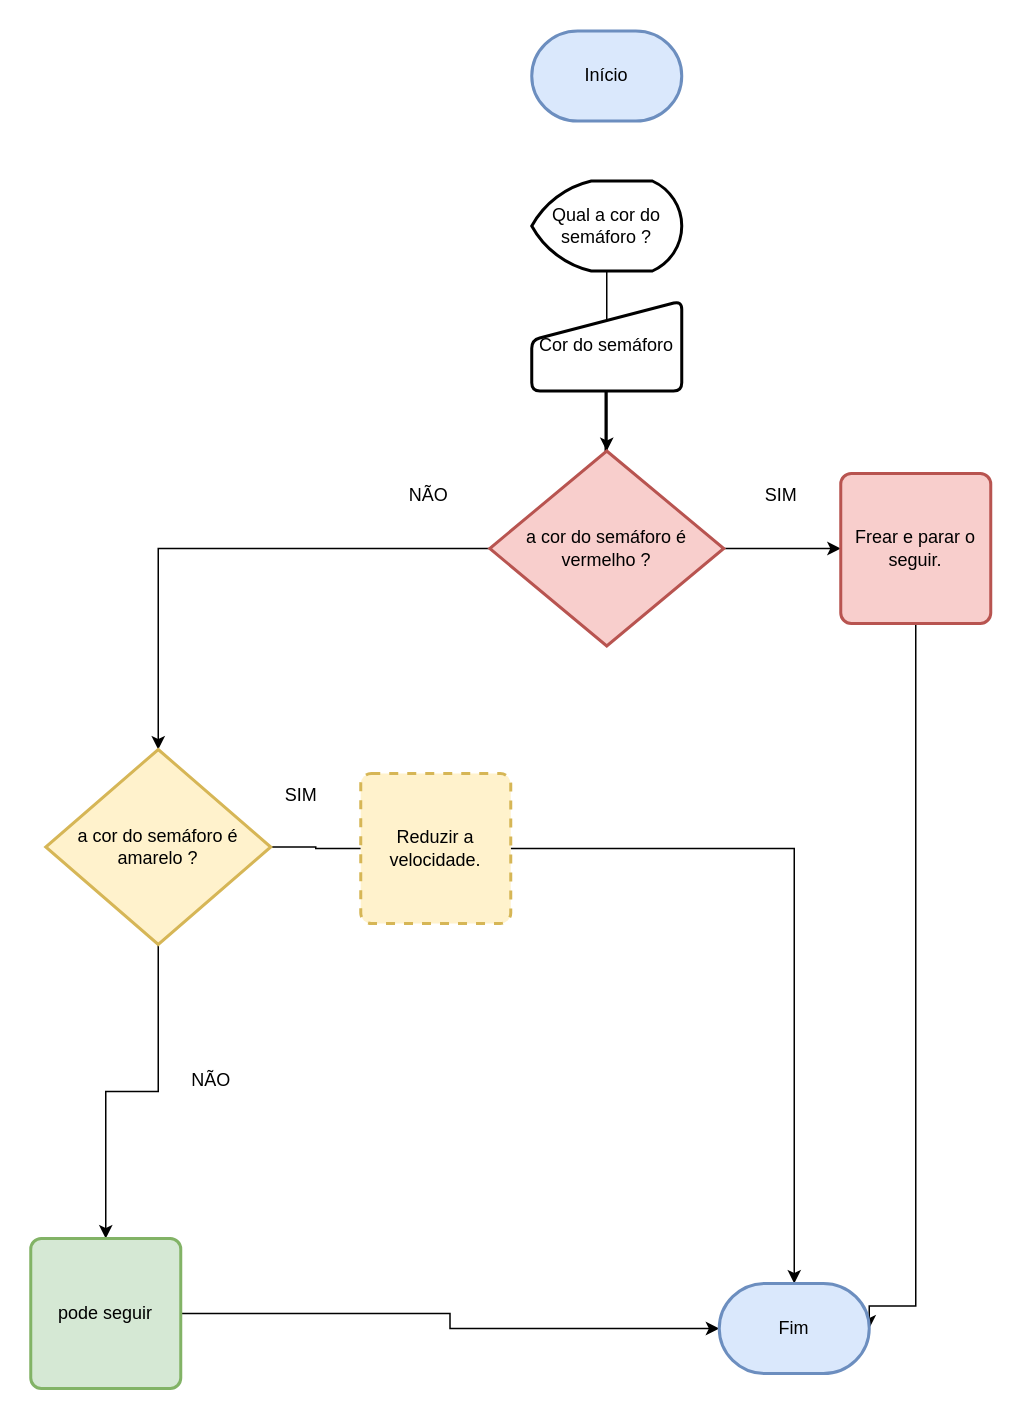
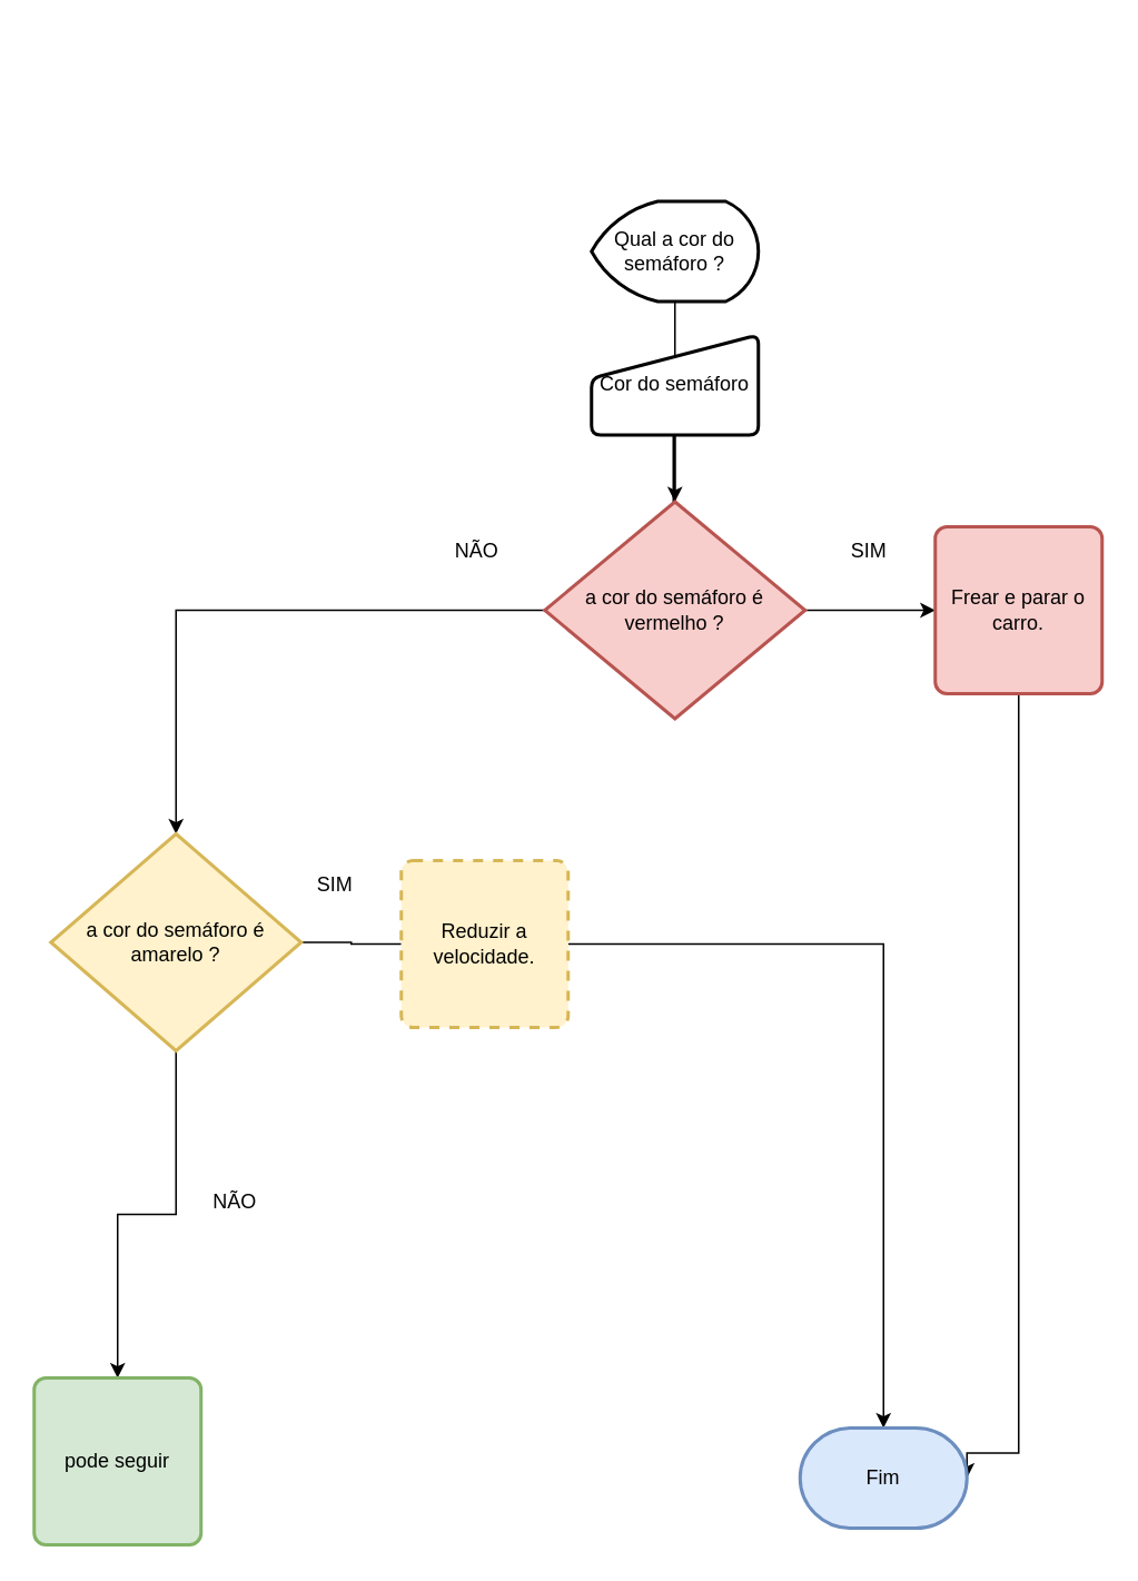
  <mxCell id="0" />
  <mxCell id="1" parent="0" />
- <mxCell id="2" value="Início" style="strokeWidth=2;html=1;shape=mxgraph.flowchart.terminator;whiteSpace=wrap;fillColor=#dae8fc;strokeColor=#6c8ebf;" vertex="1" parent="1"><mxGeometry x="354" y="20" width="100" height="60" as="geometry" /></mxCell>
  <mxCell id="3" style="edgeStyle=orthogonalEdgeStyle;rounded=0;orthogonalLoop=1;jettySize=auto;html=1;entryX=0.49;entryY=0.229;entryDx=0;entryDy=0;entryPerimeter=0;" edge="1" parent="1" source="4" target="6"><mxGeometry relative="1" as="geometry"><Array as="points"><mxPoint x="404" y="374" /></Array></mxGeometry></mxCell>
  <mxCell id="4" value="Qual a cor do semáforo ?" style="strokeWidth=2;html=1;shape=mxgraph.flowchart.display;whiteSpace=wrap;" vertex="1" parent="1"><mxGeometry x="354" y="120" width="100" height="60" as="geometry" /></mxCell>
  <mxCell id="5" style="edgeStyle=orthogonalEdgeStyle;rounded=0;orthogonalLoop=1;jettySize=auto;html=1;entryX=0.5;entryY=0;entryDx=0;entryDy=0;entryPerimeter=0;" edge="1" parent="1" source="6" target="9"><mxGeometry relative="1" as="geometry" /></mxCell>
  <mxCell id="6" value="Cor do semáforo" style="html=1;strokeWidth=2;shape=manualInput;whiteSpace=wrap;rounded=1;size=26;arcSize=11;" vertex="1" parent="1"><mxGeometry x="354" y="200" width="100" height="60" as="geometry" /></mxCell>
  <mxCell id="7" style="edgeStyle=orthogonalEdgeStyle;rounded=0;orthogonalLoop=1;jettySize=auto;html=1;entryX=0;entryY=0.5;entryDx=0;entryDy=0;" edge="1" parent="1" source="9" target="11"><mxGeometry relative="1" as="geometry" /></mxCell>
  <mxCell id="8" style="edgeStyle=orthogonalEdgeStyle;rounded=0;orthogonalLoop=1;jettySize=auto;html=1;" edge="1" parent="1" source="9" target="14"><mxGeometry relative="1" as="geometry" /></mxCell>
  <mxCell id="9" value="a cor do semáforo é vermelho ?" style="strokeWidth=2;html=1;shape=mxgraph.flowchart.decision;whiteSpace=wrap;fillColor=#f8cecc;strokeColor=#b85450;" vertex="1" parent="1"><mxGeometry x="326" y="300" width="156" height="130" as="geometry" /></mxCell>
  <mxCell id="10" style="edgeStyle=orthogonalEdgeStyle;rounded=0;orthogonalLoop=1;jettySize=auto;html=1;entryX=1;entryY=0.5;entryDx=0;entryDy=0;entryPerimeter=0;" edge="1" parent="1" source="11" target="19"><mxGeometry relative="1" as="geometry"><mxPoint x="610" y="880" as="targetPoint" /><Array as="points"><mxPoint x="610" y="870" /></Array></mxGeometry></mxCell>
- <mxCell id="11" value="Frear e parar o seguir." style="rounded=1;whiteSpace=wrap;html=1;absoluteArcSize=1;arcSize=14;strokeWidth=2;fillColor=#f8cecc;strokeColor=#b85450;" vertex="1" parent="1"><mxGeometry x="560" y="315" width="100" height="100" as="geometry" /></mxCell>
+ <mxCell id="11" value="Frear e parar o carro." style="rounded=1;whiteSpace=wrap;html=1;absoluteArcSize=1;arcSize=14;strokeWidth=2;fillColor=#f8cecc;strokeColor=#b85450;" vertex="1" parent="1"><mxGeometry x="560" y="315" width="100" height="100" as="geometry" /></mxCell>
  <mxCell id="12" style="edgeStyle=orthogonalEdgeStyle;rounded=0;orthogonalLoop=1;jettySize=auto;html=1;entryX=0;entryY=0.5;entryDx=0;entryDy=0;endArrow=none;" edge="1" parent="1" source="14" target="16"><mxGeometry relative="1" as="geometry" /></mxCell>
  <mxCell id="13" style="edgeStyle=orthogonalEdgeStyle;rounded=0;orthogonalLoop=1;jettySize=auto;html=1;" edge="1" parent="1" source="14" target="18"><mxGeometry relative="1" as="geometry" /></mxCell>
  <mxCell id="14" value="a cor do semáforo é amarelo ?&lt;br&gt;" style="strokeWidth=2;html=1;shape=mxgraph.flowchart.decision;whiteSpace=wrap;fillColor=#fff2cc;strokeColor=#d6b656;" vertex="1" parent="1"><mxGeometry x="30" y="499" width="150" height="130" as="geometry" /></mxCell>
  <mxCell id="15" style="edgeStyle=orthogonalEdgeStyle;rounded=0;orthogonalLoop=1;jettySize=auto;html=1;" edge="1" parent="1" source="16" target="19"><mxGeometry relative="1" as="geometry" /></mxCell>
  <mxCell id="16" value="Reduzir a velocidade." style="rounded=1;whiteSpace=wrap;html=1;absoluteArcSize=1;arcSize=14;strokeWidth=2;fillColor=#fff2cc;strokeColor=#d6b656;dashed=1;" vertex="1" parent="1"><mxGeometry x="240" y="515" width="100" height="100" as="geometry" /></mxCell>
- <mxCell id="17" style="edgeStyle=orthogonalEdgeStyle;rounded=0;orthogonalLoop=1;jettySize=auto;html=1;entryX=0;entryY=0.5;entryDx=0;entryDy=0;entryPerimeter=0;" edge="1" parent="1" source="18" target="19"><mxGeometry relative="1" as="geometry" /></mxCell>
  <mxCell id="18" value="pode seguir" style="rounded=1;whiteSpace=wrap;html=1;absoluteArcSize=1;arcSize=14;strokeWidth=2;fillColor=#d5e8d4;strokeColor=#82b366;" vertex="1" parent="1"><mxGeometry x="20" y="825" width="100" height="100" as="geometry" /></mxCell>
  <mxCell id="19" value="Fim" style="strokeWidth=2;html=1;shape=mxgraph.flowchart.terminator;whiteSpace=wrap;fillColor=#dae8fc;strokeColor=#6c8ebf;" vertex="1" parent="1"><mxGeometry x="479" y="855" width="100" height="60" as="geometry" /></mxCell>
  <mxCell id="20" value="SIM" style="text;html=1;align=center;verticalAlign=middle;resizable=0;points=[];autosize=1;strokeColor=none;fillColor=none;" vertex="1" parent="1"><mxGeometry x="500" y="315" width="40" height="30" as="geometry" /></mxCell>
  <mxCell id="21" value="NÃO" style="text;html=1;align=center;verticalAlign=middle;resizable=0;points=[];autosize=1;strokeColor=none;fillColor=none;" vertex="1" parent="1"><mxGeometry x="260" y="315" width="50" height="30" as="geometry" /></mxCell>
  <mxCell id="22" value="SIM" style="text;html=1;align=center;verticalAlign=middle;resizable=0;points=[];autosize=1;strokeColor=none;fillColor=none;" vertex="1" parent="1"><mxGeometry x="180" y="515" width="40" height="30" as="geometry" /></mxCell>
  <mxCell id="23" value="NÃO" style="text;html=1;align=center;verticalAlign=middle;resizable=0;points=[];autosize=1;strokeColor=none;fillColor=none;" vertex="1" parent="1"><mxGeometry x="115" y="705" width="50" height="30" as="geometry" /></mxCell>
